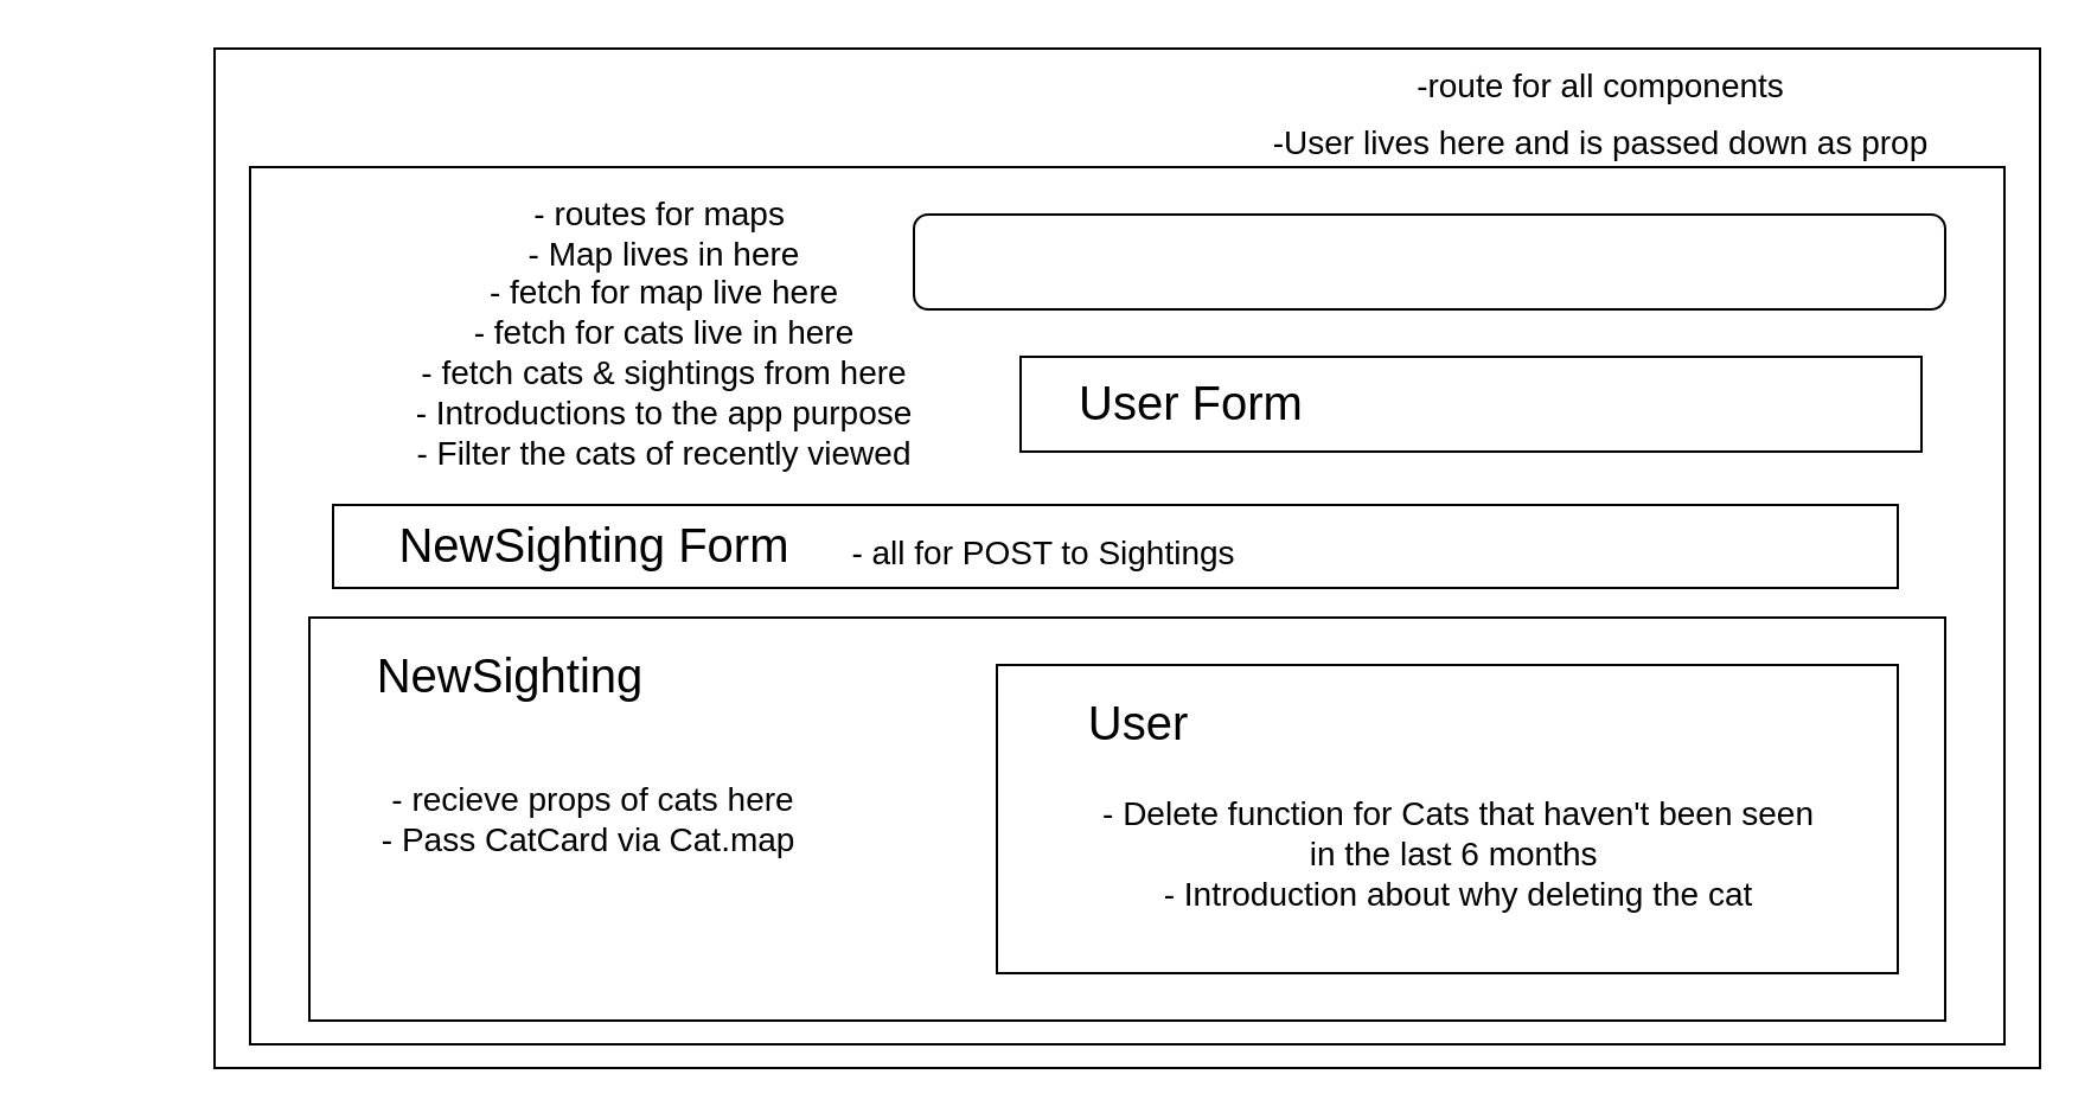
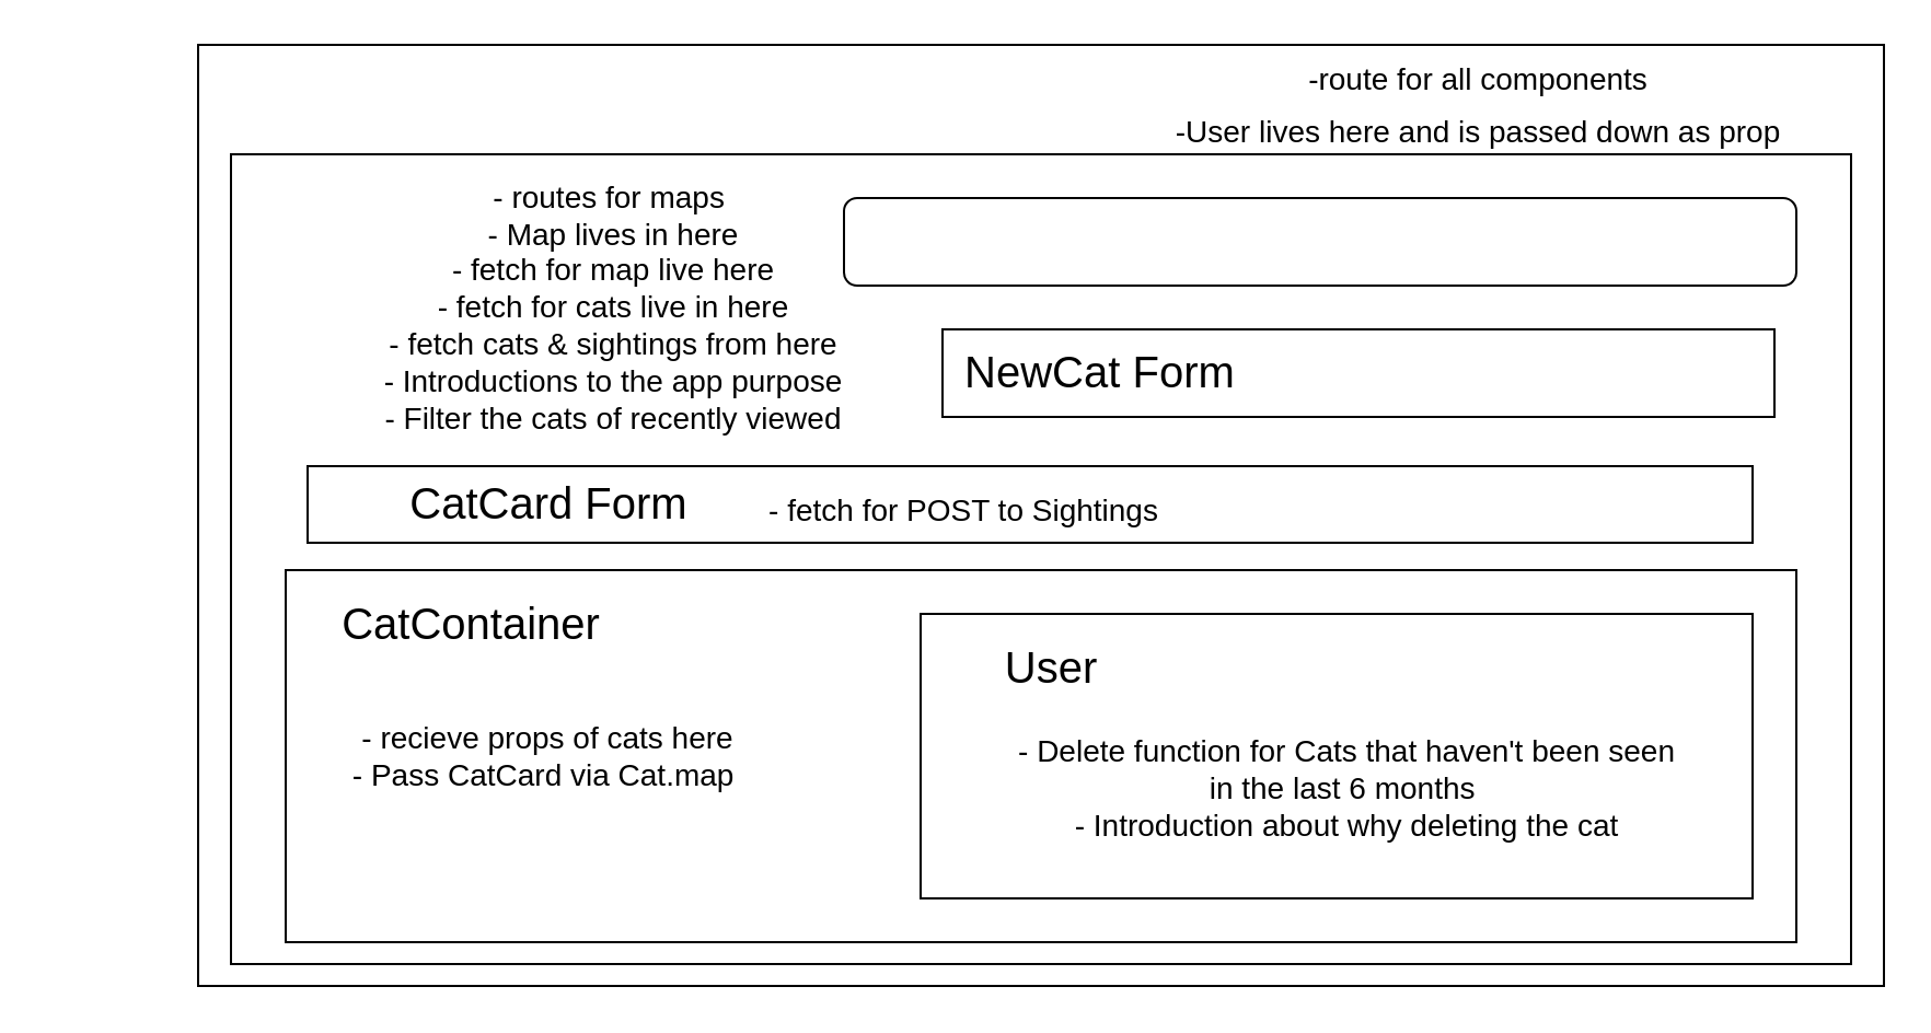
  <mxCell id="0" />
  <mxCell id="1" parent="0" />
  <mxCell id="2" value="" style="rounded=0;whiteSpace=wrap;html=1;" parent="1" vertex="1"><mxGeometry x="90" y="20" width="770" height="430" as="geometry" /></mxCell>
  <mxCell id="3" value="" style="rounded=0;whiteSpace=wrap;html=1;" parent="1" vertex="1"><mxGeometry x="105" y="70" width="740" height="370" as="geometry" /></mxCell>
  <mxCell id="4" value="" style="rounded=1;whiteSpace=wrap;html=1;fontSize=18;" parent="1" vertex="1"><mxGeometry x="385" y="90" width="435" height="40" as="geometry" /></mxCell>
  <mxCell id="5" value="" style="rounded=0;whiteSpace=wrap;html=1;fontSize=18;" parent="1" vertex="1"><mxGeometry x="130" y="260" width="690" height="170" as="geometry" /></mxCell>
- <mxCell id="6" value="&lt;font style=&quot;font-size: 20px&quot;&gt;NewSighting&lt;/font&gt;" style="text;html=1;strokeColor=none;fillColor=none;align=center;verticalAlign=middle;whiteSpace=wrap;rounded=0;fontSize=18;" parent="1" vertex="1"><mxGeometry x="145" y="270" width="140" height="30" as="geometry" /></mxCell>
+ <mxCell id="6" value="&lt;font style=&quot;font-size: 20px&quot;&gt;CatContainer&lt;/font&gt;" style="text;html=1;strokeColor=none;fillColor=none;align=center;verticalAlign=middle;whiteSpace=wrap;rounded=0;fontSize=18;" parent="1" vertex="1"><mxGeometry x="145" y="270" width="140" height="30" as="geometry" /></mxCell>
  <mxCell id="7" value="" style="rounded=0;whiteSpace=wrap;html=1;fontSize=20;" parent="1" vertex="1"><mxGeometry x="420" y="280" width="380" height="130" as="geometry" /></mxCell>
  <mxCell id="8" value="&lt;font style=&quot;font-size: 20px&quot;&gt;User&lt;/font&gt;" style="text;html=1;strokeColor=none;fillColor=none;align=center;verticalAlign=middle;whiteSpace=wrap;rounded=0;fontSize=18;" parent="1" vertex="1"><mxGeometry x="410" y="290" width="140" height="30" as="geometry" /></mxCell>
  <mxCell id="9" value="" style="rounded=0;whiteSpace=wrap;html=1;fontSize=20;" parent="1" vertex="1"><mxGeometry x="140" y="212.5" width="660" height="35" as="geometry" /></mxCell>
- <mxCell id="10" value="&lt;font style=&quot;font-size: 20px&quot;&gt;NewSighting Form&lt;/font&gt;" style="text;html=1;strokeColor=none;fillColor=none;align=center;verticalAlign=middle;whiteSpace=wrap;rounded=0;fontSize=18;" parent="1" vertex="1"><mxGeometry x="132.5" y="215" width="235" height="30" as="geometry" /></mxCell>
+ <mxCell id="10" value="&lt;font style=&quot;font-size: 20px&quot;&gt;CatCard Form&lt;/font&gt;" style="text;html=1;strokeColor=none;fillColor=none;align=center;verticalAlign=middle;whiteSpace=wrap;rounded=0;fontSize=18;" parent="1" vertex="1"><mxGeometry x="132.5" y="215" width="235" height="30" as="geometry" /></mxCell>
  <mxCell id="11" value="&lt;font style=&quot;font-size: 14px&quot;&gt;-route for all components&lt;br&gt;-User lives here and is passed down as prop&lt;br&gt;&lt;/font&gt;" style="text;html=1;strokeColor=none;fillColor=none;align=center;verticalAlign=middle;whiteSpace=wrap;rounded=0;fontSize=20;" parent="1" vertex="1"><mxGeometry x="530" y="29" width="290" height="31" as="geometry" /></mxCell>
  <mxCell id="12" value="- routes for maps&amp;nbsp;&lt;br&gt;- Map lives in here&lt;br&gt;- fetch for map live here&lt;br&gt;- fetch for cats live in here&lt;br&gt;- fetch cats &amp;amp; sightings from here&lt;br&gt;- Introductions to the app purpose&lt;br&gt;- Filter the cats of recently viewed" style="text;html=1;strokeColor=none;fillColor=none;align=center;verticalAlign=middle;whiteSpace=wrap;rounded=0;fontSize=14;" parent="1" vertex="1"><mxGeometry x="20" y="70" width="520" height="139" as="geometry" /></mxCell>
- <mxCell id="13" value="- all for POST to Sightings" style="text;html=1;strokeColor=none;fillColor=none;align=center;verticalAlign=middle;whiteSpace=wrap;rounded=0;fontSize=14;" parent="1" vertex="1"><mxGeometry x="320" y="217.5" width="240" height="30" as="geometry" /></mxCell>
+ <mxCell id="13" value="- fetch for POST to Sightings" style="text;html=1;strokeColor=none;fillColor=none;align=center;verticalAlign=middle;whiteSpace=wrap;rounded=0;fontSize=14;" parent="1" vertex="1"><mxGeometry x="320" y="217.5" width="240" height="30" as="geometry" /></mxCell>
  <mxCell id="14" value="- recieve props of cats here&lt;br&gt;- Pass CatCard via Cat.map&amp;nbsp;" style="text;html=1;strokeColor=none;fillColor=none;align=center;verticalAlign=middle;whiteSpace=wrap;rounded=0;fontSize=14;" parent="1" vertex="1"><mxGeometry x="140" y="290" width="220" height="110" as="geometry" /></mxCell>
  <mxCell id="15" value="- Delete function for Cats that haven't been seen in the last 6 months&amp;nbsp;&lt;br&gt;- Introduction about why deleting the cat&lt;br&gt;" style="text;html=1;strokeColor=none;fillColor=none;align=center;verticalAlign=middle;whiteSpace=wrap;rounded=0;fontSize=14;" parent="1" vertex="1"><mxGeometry x="460" y="320" width="310" height="80" as="geometry" /></mxCell>
  <mxCell id="16" value="" style="rounded=0;whiteSpace=wrap;html=1;fontSize=14;" parent="1" vertex="1"><mxGeometry x="430" y="150" width="380" height="40" as="geometry" /></mxCell>
- <mxCell id="17" value="&lt;span style=&quot;font-size: 20px&quot;&gt;User Form&amp;nbsp;&lt;/span&gt;" style="text;html=1;strokeColor=none;fillColor=none;align=center;verticalAlign=middle;whiteSpace=wrap;rounded=0;fontSize=18;" parent="1" vertex="1"><mxGeometry x="410" y="155" width="190" height="30" as="geometry" /></mxCell>
+ <mxCell id="17" value="&lt;span style=&quot;font-size: 20px&quot;&gt;NewCat Form&amp;nbsp;&lt;/span&gt;" style="text;html=1;strokeColor=none;fillColor=none;align=center;verticalAlign=middle;whiteSpace=wrap;rounded=0;fontSize=18;" parent="1" vertex="1"><mxGeometry x="410" y="155" width="190" height="30" as="geometry" /></mxCell>
